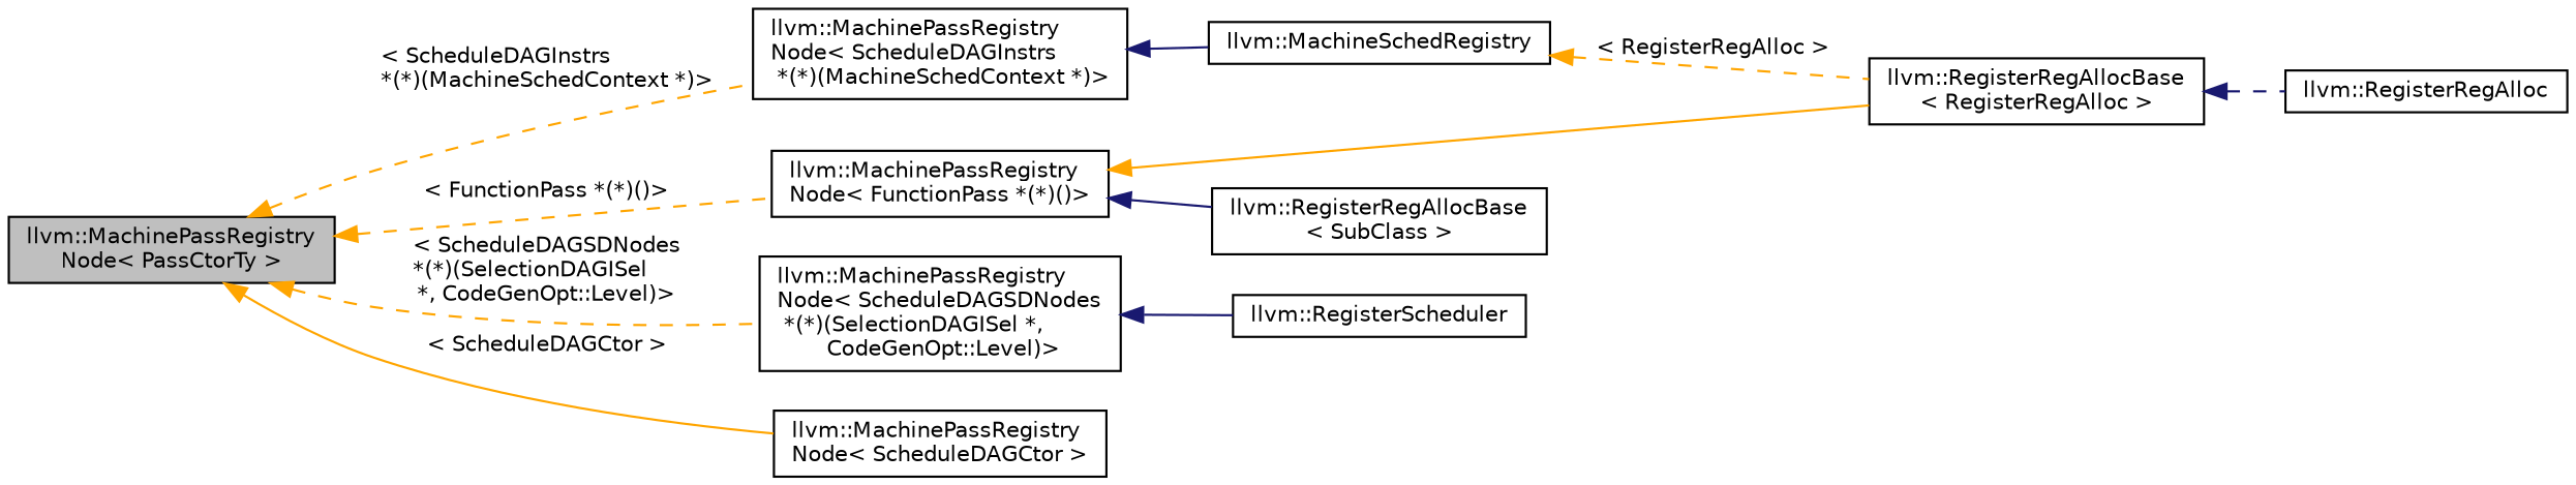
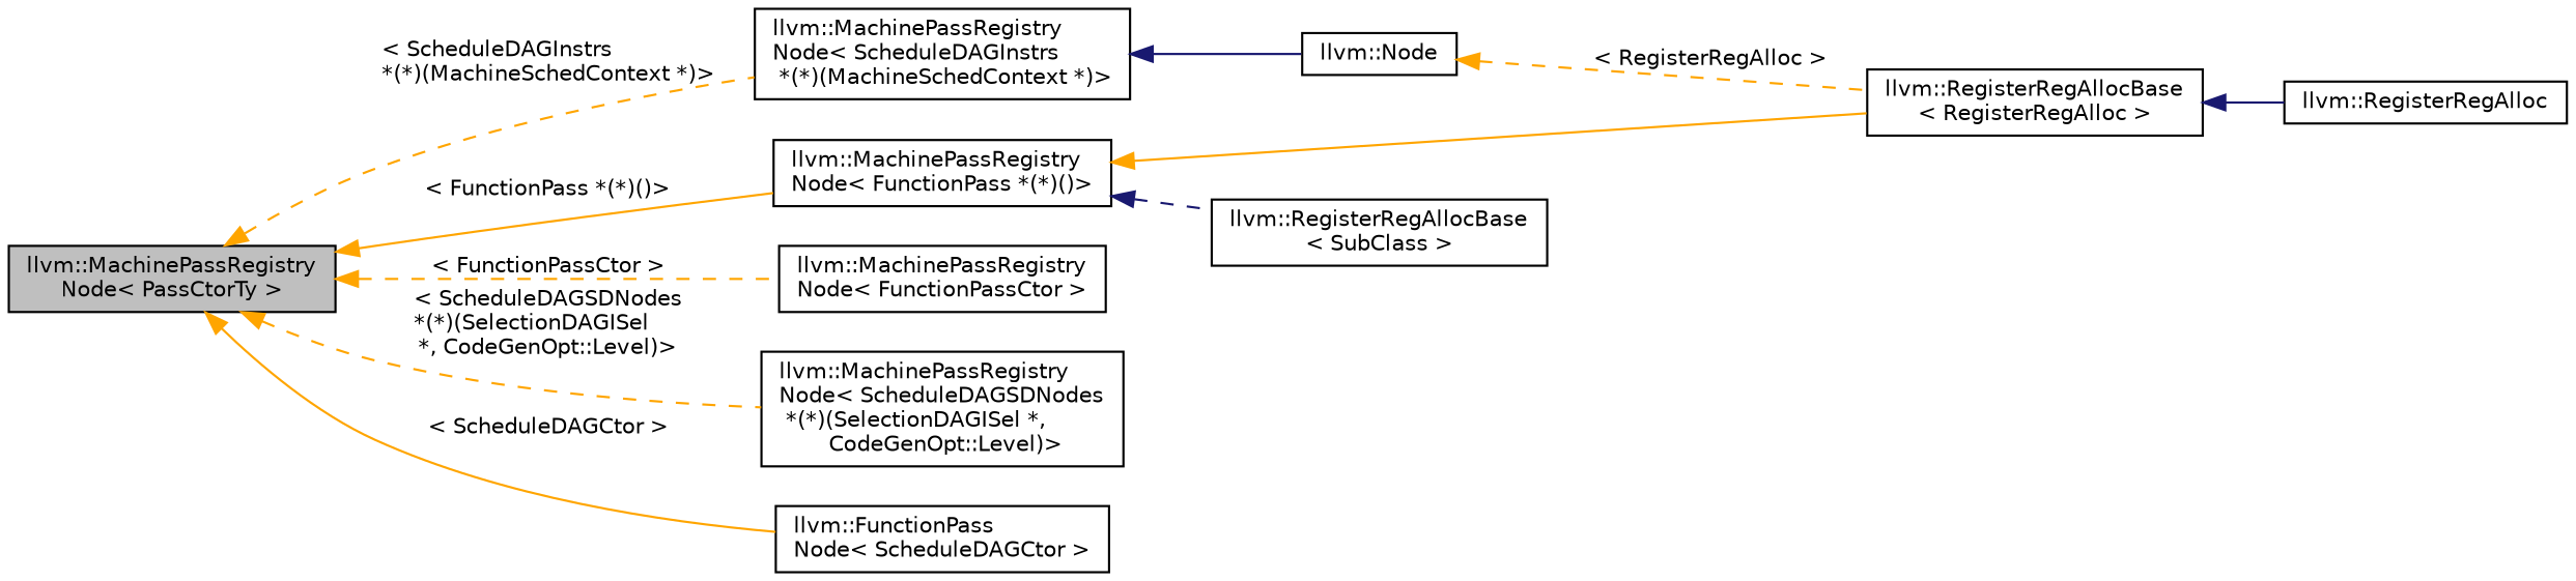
  digraph {
    rankdir=LR
    node [color=black fontname=Helvetica fontsize=10 shape=box]
    edge [color=orange dir=back fontname=Helvetica fontsize=10 labelfontname=Helvetica labelfontsize=10 style=solid]
    n1 [fillcolor=grey75 fontcolor=black height=0.2 label="llvm::MachinePassRegistry\lNode\< PassCtorTy \>" style=filled width=0.4]
    n2 [height=0.2 label="llvm::MachinePassRegistry\lNode\< ScheduleDAGInstrs\l *(*)(MachineSchedContext *)\>" width=0.4]
    n3 [height=0.2 label="llvm::MachinePassRegistry\lNode\< FunctionPass *(*)()\>" width=0.4]
+   n4 [height=0.2 label="llvm::MachinePassRegistry\lNode\< FunctionPassCtor \>" width=0.4]
    n5 [height=0.2 label="llvm::MachinePassRegistry\lNode\< ScheduleDAGSDNodes\l *(*)(SelectionDAGISel *,\l CodeGenOpt::Level)\>" width=0.4]
-   n6 [height=0.2 label="llvm::MachinePassRegistry\lNode\< ScheduleDAGCtor \>" width=0.4]
-   n7 [height=0.2 label="llvm::MachineSchedRegistry" width=0.4]
+   n6 [height=0.2 label="llvm::FunctionPass\lNode\< ScheduleDAGCtor \>" width=0.4]
+   n7 [height=0.2 label="llvm::Node" width=0.4]
    n8 [height=0.2 label="llvm::RegisterRegAllocBase\l\< RegisterRegAlloc \>" width=0.4]
    n9 [height=0.2 label="llvm::RegisterRegAllocBase\l\< SubClass \>" width=0.4]
-   n10 [height=0.2 label="llvm::RegisterScheduler" width=0.4]
    n11 [height=0.2 label="llvm::RegisterRegAlloc" width=0.4]
    n1 -> n2 [label=" \< ScheduleDAGInstrs\l *(*)(MachineSchedContext *)\>" style=dashed]
-   n1 -> n3 [label=" \< FunctionPass *(*)()\>" style=dashed]
+   n1 -> n3 [label=" \< FunctionPass *(*)()\>"]
+   n1 -> n4 [label=" \< FunctionPassCtor \>" style=dashed]
    n1 -> n5 [label=" \< ScheduleDAGSDNodes\l *(*)(SelectionDAGISel\l *, CodeGenOpt::Level)\>" style=dashed]
    n1 -> n6 [label=" \< ScheduleDAGCtor \>"]
    n2 -> n7 [color=midnightblue]
    n3 -> n8
-   n3 -> n9 [color=midnightblue]
-   n5 -> n10 [color=midnightblue]
+   n3 -> n9 [color=midnightblue style=dashed]
    n7 -> n8 [label=" \< RegisterRegAlloc \>" style=dashed]
-   n8 -> n11 [color=midnightblue style=dashed]
+   n8 -> n11 [color=midnightblue]
  }
